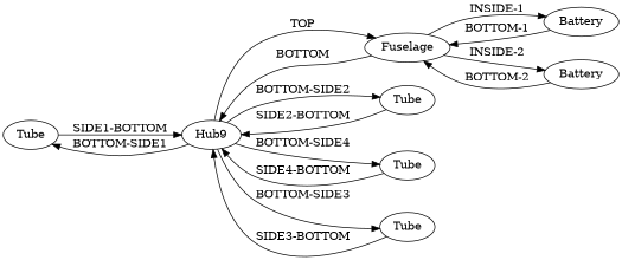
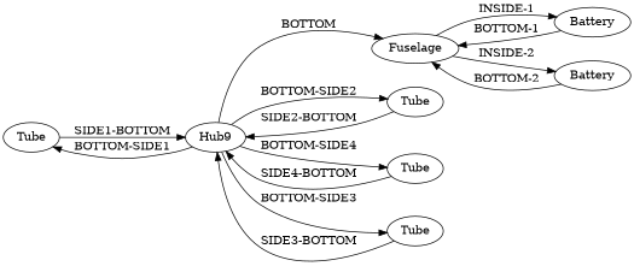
  digraph {
    rankdir=LR
    n1 [instance=Tube_instance_2 label=Tube]
    n2 [instance=Hub4_instance_1 label=Hub9]
    n3 [instance=Fuselage_instance_1 label=Fuselage]
    n4 [instance=Tube_instance_6 label=Tube]
    n5 [instance=Tube_instance_7 label=Tube]
    n6 [instance=Tube_instance_8 label=Tube]
    n7 [instance=Battery_instance_1 label=Battery]
    n8 [instance=Battery_instance_2 label=Battery]
    n1 -> n2 [label="SIDE1-BOTTOM"]
    n2 -> n1 [label="BOTTOM-SIDE1"]
-   n2 -> n3 [label=TOP]
+   n2 -> n3 [label=BOTTOM]
    n2 -> n4 [label="BOTTOM-SIDE2"]
    n2 -> n5 [label="BOTTOM-SIDE4"]
    n2 -> n6 [label="BOTTOM-SIDE3"]
-   n3 -> n2 [label=BOTTOM]
    n3 -> n7 [label="INSIDE-1"]
    n3 -> n8 [label="INSIDE-2"]
    n4 -> n2 [label="SIDE2-BOTTOM"]
    n5 -> n2 [label="SIDE4-BOTTOM"]
    n6 -> n2 [label="SIDE3-BOTTOM"]
    n7 -> n3 [label="BOTTOM-1"]
    n8 -> n3 [label="BOTTOM-2"]
  }
